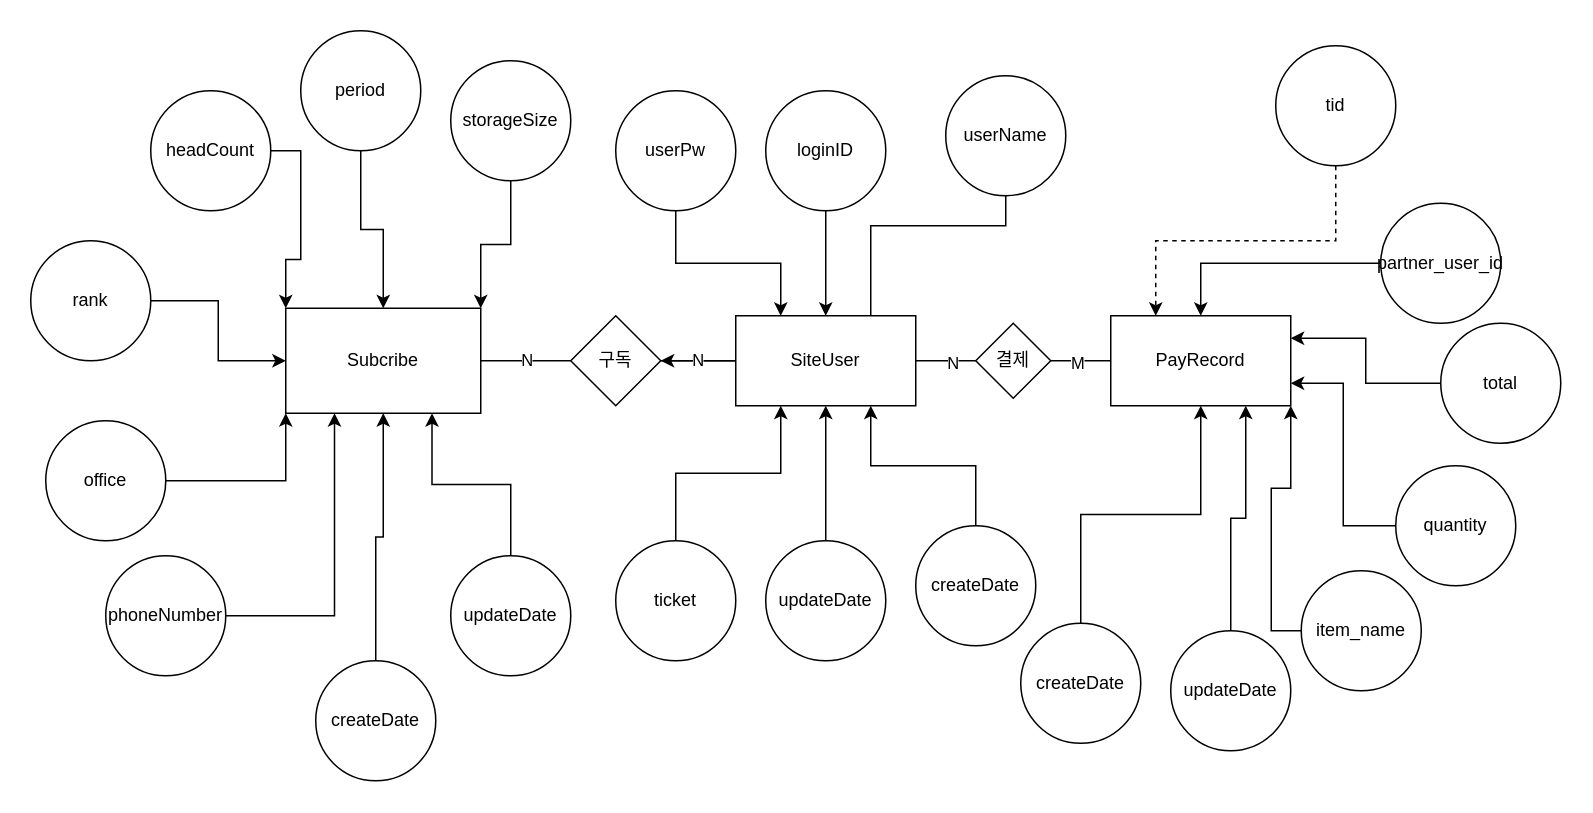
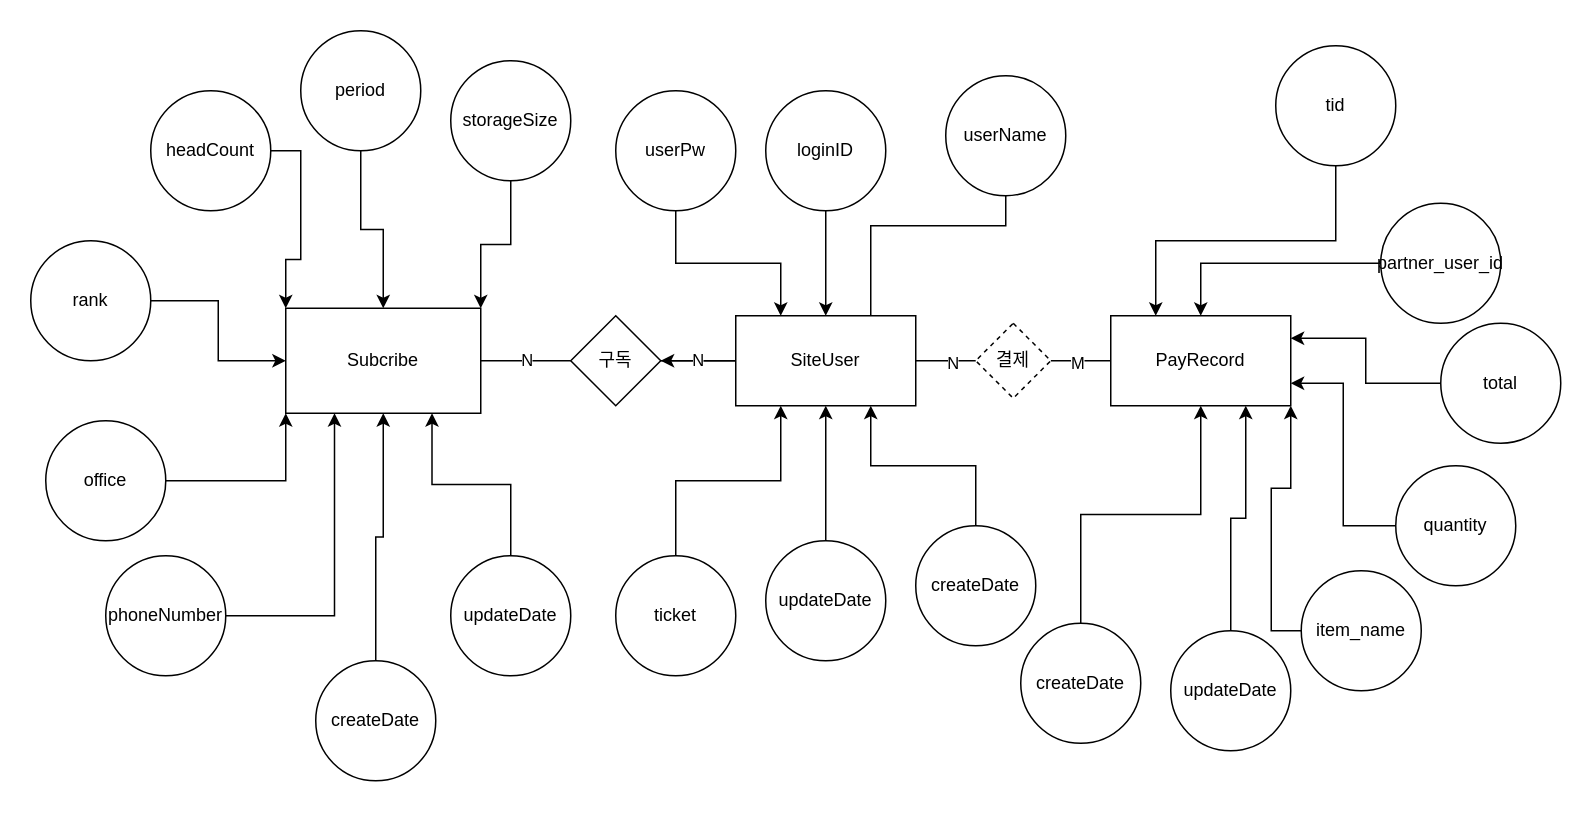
  <mxCell id="0" />
  <mxCell id="1" parent="0" />
  <mxCell id="2" style="edgeStyle=orthogonalEdgeStyle;rounded=0;orthogonalLoop=1;jettySize=auto;html=1;entryX=0;entryY=0.5;entryDx=0;entryDy=0;endArrow=none;endFill=0;" parent="1" source="6" target="14" edge="1"><mxGeometry relative="1" as="geometry" /></mxCell>
  <mxCell id="3" value="N" style="edgeLabel;html=1;align=center;verticalAlign=middle;resizable=0;points=[];" vertex="1" connectable="0" parent="2"><mxGeometry x="0.2" y="-1" relative="1" as="geometry"><mxPoint as="offset" /></mxGeometry></mxCell>
  <mxCell id="4" style="edgeStyle=orthogonalEdgeStyle;rounded=0;orthogonalLoop=1;jettySize=auto;html=1;entryX=1;entryY=0.5;entryDx=0;entryDy=0;endArrow=none;endFill=0;" parent="1" source="6" target="11" edge="1"><mxGeometry relative="1" as="geometry" /></mxCell>
  <mxCell id="5" value="N" style="edgeStyle=orthogonalEdgeStyle;rounded=0;orthogonalLoop=1;jettySize=auto;html=1;" edge="1" parent="1" source="6" target="11"><mxGeometry relative="1" as="geometry" /></mxCell>
  <mxCell id="6" value="SiteUser" style="rounded=0;whiteSpace=wrap;html=1;" parent="1" vertex="1"><mxGeometry x="490" y="210" width="120" height="60" as="geometry" /></mxCell>
  <mxCell id="7" value="PayRecord" style="rounded=0;whiteSpace=wrap;html=1;" parent="1" vertex="1"><mxGeometry x="740" y="210" width="120" height="60" as="geometry" /></mxCell>
  <mxCell id="8" value="Subcribe" style="rounded=0;whiteSpace=wrap;html=1;" parent="1" vertex="1"><mxGeometry x="190" y="205" width="130" height="70" as="geometry" /></mxCell>
  <mxCell id="9" style="edgeStyle=orthogonalEdgeStyle;rounded=0;orthogonalLoop=1;jettySize=auto;html=1;entryX=1;entryY=0.5;entryDx=0;entryDy=0;endArrow=none;endFill=0;" parent="1" source="11" target="8" edge="1"><mxGeometry relative="1" as="geometry" /></mxCell>
  <mxCell id="10" value="N" style="edgeLabel;html=1;align=center;verticalAlign=middle;resizable=0;points=[];" vertex="1" connectable="0" parent="9"><mxGeometry y="-1" relative="1" as="geometry"><mxPoint as="offset" /></mxGeometry></mxCell>
  <mxCell id="11" value="구독" style="rhombus;whiteSpace=wrap;html=1;" parent="1" vertex="1"><mxGeometry x="380" y="210" width="60" height="60" as="geometry" /></mxCell>
  <mxCell id="12" style="edgeStyle=orthogonalEdgeStyle;rounded=0;orthogonalLoop=1;jettySize=auto;html=1;entryX=0;entryY=0.5;entryDx=0;entryDy=0;endArrow=none;endFill=0;" parent="1" source="14" target="7" edge="1"><mxGeometry relative="1" as="geometry" /></mxCell>
  <mxCell id="13" value="M" style="edgeLabel;html=1;align=center;verticalAlign=middle;resizable=0;points=[];" vertex="1" connectable="0" parent="12"><mxGeometry x="-0.15" y="-1" relative="1" as="geometry"><mxPoint as="offset" /></mxGeometry></mxCell>
- <mxCell id="14" value="결제" style="rhombus;whiteSpace=wrap;html=1;" parent="1" vertex="1"><mxGeometry x="650" y="215" width="50" height="50" as="geometry" /></mxCell>
+ <mxCell id="14" value="결제" style="rhombus;whiteSpace=wrap;html=1;dashed=1;" parent="1" vertex="1"><mxGeometry x="650" y="215" width="50" height="50" as="geometry" /></mxCell>
  <mxCell id="15" style="edgeStyle=orthogonalEdgeStyle;rounded=0;orthogonalLoop=1;jettySize=auto;html=1;entryX=0;entryY=0;entryDx=0;entryDy=0;" parent="1" source="16" target="8" edge="1"><mxGeometry relative="1" as="geometry" /></mxCell>
  <mxCell id="16" value="headCount" style="ellipse;whiteSpace=wrap;html=1;rounded=0;" parent="1" vertex="1"><mxGeometry x="100" y="60" width="80" height="80" as="geometry" /></mxCell>
  <mxCell id="17" style="edgeStyle=orthogonalEdgeStyle;rounded=0;orthogonalLoop=1;jettySize=auto;html=1;entryX=0;entryY=1;entryDx=0;entryDy=0;" parent="1" source="18" target="8" edge="1"><mxGeometry relative="1" as="geometry" /></mxCell>
  <mxCell id="18" value="office" style="ellipse;whiteSpace=wrap;html=1;rounded=0;" parent="1" vertex="1"><mxGeometry x="30" y="280" width="80" height="80" as="geometry" /></mxCell>
  <mxCell id="19" style="edgeStyle=orthogonalEdgeStyle;rounded=0;orthogonalLoop=1;jettySize=auto;html=1;entryX=0;entryY=0.5;entryDx=0;entryDy=0;" parent="1" source="20" target="8" edge="1"><mxGeometry relative="1" as="geometry" /></mxCell>
  <mxCell id="20" value="rank" style="ellipse;whiteSpace=wrap;html=1;rounded=0;" parent="1" vertex="1"><mxGeometry x="20" y="160" width="80" height="80" as="geometry" /></mxCell>
  <mxCell id="21" style="edgeStyle=orthogonalEdgeStyle;rounded=0;orthogonalLoop=1;jettySize=auto;html=1;entryX=0.5;entryY=0;entryDx=0;entryDy=0;" parent="1" source="22" target="6" edge="1"><mxGeometry relative="1" as="geometry" /></mxCell>
  <mxCell id="22" value="loginID" style="ellipse;whiteSpace=wrap;html=1;rounded=0;" parent="1" vertex="1"><mxGeometry x="510" y="60" width="80" height="80" as="geometry" /></mxCell>
  <mxCell id="23" style="edgeStyle=orthogonalEdgeStyle;rounded=0;orthogonalLoop=1;jettySize=auto;html=1;entryX=0.25;entryY=1;entryDx=0;entryDy=0;" parent="1" source="24" target="6" edge="1"><mxGeometry relative="1" as="geometry" /></mxCell>
- <mxCell id="24" value="ticket" style="ellipse;whiteSpace=wrap;html=1;rounded=0;" parent="1" vertex="1"><mxGeometry x="410" y="360" width="80" height="80" as="geometry" /></mxCell>
+ <mxCell id="24" value="ticket" style="ellipse;whiteSpace=wrap;html=1;rounded=0;" parent="1" vertex="1"><mxGeometry x="410" y="370" width="80" height="80" as="geometry" /></mxCell>
  <mxCell id="25" style="edgeStyle=orthogonalEdgeStyle;rounded=0;orthogonalLoop=1;jettySize=auto;html=1;entryX=0.75;entryY=1;entryDx=0;entryDy=0;" parent="1" source="26" target="6" edge="1"><mxGeometry relative="1" as="geometry" /></mxCell>
  <mxCell id="26" value="createDate" style="ellipse;whiteSpace=wrap;html=1;rounded=0;" parent="1" vertex="1"><mxGeometry x="610" y="350" width="80" height="80" as="geometry" /></mxCell>
  <mxCell id="27" style="edgeStyle=orthogonalEdgeStyle;rounded=0;orthogonalLoop=1;jettySize=auto;html=1;entryX=0.5;entryY=1;entryDx=0;entryDy=0;" parent="1" source="28" target="6" edge="1"><mxGeometry relative="1" as="geometry" /></mxCell>
  <mxCell id="28" value="updateDate" style="ellipse;whiteSpace=wrap;html=1;rounded=0;" parent="1" vertex="1"><mxGeometry x="510" y="360" width="80" height="80" as="geometry" /></mxCell>
  <mxCell id="29" style="edgeStyle=orthogonalEdgeStyle;rounded=0;orthogonalLoop=1;jettySize=auto;html=1;entryX=0.75;entryY=0;entryDx=0;entryDy=0;endArrow=none;" parent="1" source="30" target="6" edge="1"><mxGeometry relative="1" as="geometry"><Array as="points"><mxPoint x="670" y="150" /><mxPoint x="580" y="150" /></Array></mxGeometry></mxCell>
  <mxCell id="30" value="userName" style="ellipse;whiteSpace=wrap;html=1;rounded=0;" parent="1" vertex="1"><mxGeometry x="630" y="50" width="80" height="80" as="geometry" /></mxCell>
  <mxCell id="31" style="edgeStyle=orthogonalEdgeStyle;rounded=0;orthogonalLoop=1;jettySize=auto;html=1;entryX=0.25;entryY=0;entryDx=0;entryDy=0;" parent="1" source="32" target="6" edge="1"><mxGeometry relative="1" as="geometry" /></mxCell>
  <mxCell id="32" value="userPw" style="ellipse;whiteSpace=wrap;html=1;rounded=0;" parent="1" vertex="1"><mxGeometry x="410" y="60" width="80" height="80" as="geometry" /></mxCell>
  <mxCell id="33" style="edgeStyle=orthogonalEdgeStyle;rounded=0;orthogonalLoop=1;jettySize=auto;html=1;entryX=0.5;entryY=0;entryDx=0;entryDy=0;" parent="1" source="34" target="8" edge="1"><mxGeometry relative="1" as="geometry" /></mxCell>
  <mxCell id="34" value="period" style="ellipse;whiteSpace=wrap;html=1;rounded=0;" parent="1" vertex="1"><mxGeometry x="200" y="20" width="80" height="80" as="geometry" /></mxCell>
  <mxCell id="35" style="edgeStyle=orthogonalEdgeStyle;rounded=0;orthogonalLoop=1;jettySize=auto;html=1;entryX=0.25;entryY=1;entryDx=0;entryDy=0;" parent="1" source="36" target="8" edge="1"><mxGeometry relative="1" as="geometry" /></mxCell>
  <mxCell id="36" value="phoneNumber" style="ellipse;whiteSpace=wrap;html=1;rounded=0;" parent="1" vertex="1"><mxGeometry x="70" y="370" width="80" height="80" as="geometry" /></mxCell>
  <mxCell id="37" style="edgeStyle=orthogonalEdgeStyle;rounded=0;orthogonalLoop=1;jettySize=auto;html=1;entryX=1;entryY=0;entryDx=0;entryDy=0;" parent="1" source="38" target="8" edge="1"><mxGeometry relative="1" as="geometry" /></mxCell>
  <mxCell id="38" value="storageSize" style="ellipse;whiteSpace=wrap;html=1;rounded=0;" parent="1" vertex="1"><mxGeometry x="300" y="40" width="80" height="80" as="geometry" /></mxCell>
  <mxCell id="39" style="edgeStyle=orthogonalEdgeStyle;rounded=0;orthogonalLoop=1;jettySize=auto;html=1;entryX=0.5;entryY=1;entryDx=0;entryDy=0;" parent="1" source="40" target="8" edge="1"><mxGeometry relative="1" as="geometry" /></mxCell>
  <mxCell id="40" value="createDate" style="ellipse;whiteSpace=wrap;html=1;rounded=0;" parent="1" vertex="1"><mxGeometry x="210" y="440" width="80" height="80" as="geometry" /></mxCell>
  <mxCell id="41" style="edgeStyle=orthogonalEdgeStyle;rounded=0;orthogonalLoop=1;jettySize=auto;html=1;entryX=0.75;entryY=1;entryDx=0;entryDy=0;" parent="1" source="42" target="7" edge="1"><mxGeometry relative="1" as="geometry" /></mxCell>
  <mxCell id="42" value="updateDate" style="ellipse;whiteSpace=wrap;html=1;rounded=0;" parent="1" vertex="1"><mxGeometry x="780" y="420" width="80" height="80" as="geometry" /></mxCell>
  <mxCell id="43" style="edgeStyle=orthogonalEdgeStyle;rounded=0;orthogonalLoop=1;jettySize=auto;html=1;entryX=1;entryY=0.75;entryDx=0;entryDy=0;" parent="1" source="44" target="7" edge="1"><mxGeometry relative="1" as="geometry" /></mxCell>
  <mxCell id="44" value="quantity" style="ellipse;whiteSpace=wrap;html=1;rounded=0;" parent="1" vertex="1"><mxGeometry x="930" y="310" width="80" height="80" as="geometry" /></mxCell>
  <mxCell id="45" style="edgeStyle=orthogonalEdgeStyle;rounded=0;orthogonalLoop=1;jettySize=auto;html=1;entryX=1;entryY=0.25;entryDx=0;entryDy=0;" parent="1" source="46" target="7" edge="1"><mxGeometry relative="1" as="geometry" /></mxCell>
  <mxCell id="46" value="total" style="ellipse;whiteSpace=wrap;html=1;rounded=0;" parent="1" vertex="1"><mxGeometry x="960" y="215" width="80" height="80" as="geometry" /></mxCell>
  <mxCell id="47" style="edgeStyle=orthogonalEdgeStyle;rounded=0;orthogonalLoop=1;jettySize=auto;html=1;entryX=0.5;entryY=0;entryDx=0;entryDy=0;" parent="1" source="48" target="7" edge="1"><mxGeometry relative="1" as="geometry" /></mxCell>
  <mxCell id="48" value="partner_user_id" style="ellipse;whiteSpace=wrap;html=1;rounded=0;" parent="1" vertex="1"><mxGeometry x="920" y="135" width="80" height="80" as="geometry" /></mxCell>
- <mxCell id="49" style="edgeStyle=orthogonalEdgeStyle;rounded=0;orthogonalLoop=1;jettySize=auto;html=1;entryX=0.25;entryY=0;entryDx=0;entryDy=0;dashed=1;" parent="1" source="50" target="7" edge="1"><mxGeometry relative="1" as="geometry" /></mxCell>
+ <mxCell id="49" style="edgeStyle=orthogonalEdgeStyle;rounded=0;orthogonalLoop=1;jettySize=auto;html=1;entryX=0.25;entryY=0;entryDx=0;entryDy=0;" parent="1" source="50" target="7" edge="1"><mxGeometry relative="1" as="geometry" /></mxCell>
  <mxCell id="50" value="tid" style="ellipse;whiteSpace=wrap;html=1;rounded=0;" parent="1" vertex="1"><mxGeometry x="850" y="30" width="80" height="80" as="geometry" /></mxCell>
  <mxCell id="51" style="edgeStyle=orthogonalEdgeStyle;rounded=0;orthogonalLoop=1;jettySize=auto;html=1;entryX=0.75;entryY=1;entryDx=0;entryDy=0;" parent="1" source="52" target="8" edge="1"><mxGeometry relative="1" as="geometry" /></mxCell>
  <mxCell id="52" value="updateDate" style="ellipse;whiteSpace=wrap;html=1;rounded=0;" parent="1" vertex="1"><mxGeometry x="300" y="370" width="80" height="80" as="geometry" /></mxCell>
  <mxCell id="53" style="edgeStyle=orthogonalEdgeStyle;rounded=0;orthogonalLoop=1;jettySize=auto;html=1;entryX=0.5;entryY=1;entryDx=0;entryDy=0;" parent="1" source="54" target="7" edge="1"><mxGeometry relative="1" as="geometry" /></mxCell>
  <mxCell id="54" value="createDate" style="ellipse;whiteSpace=wrap;html=1;rounded=0;" parent="1" vertex="1"><mxGeometry x="680" y="415" width="80" height="80" as="geometry" /></mxCell>
  <mxCell id="55" style="edgeStyle=orthogonalEdgeStyle;rounded=0;orthogonalLoop=1;jettySize=auto;html=1;entryX=1;entryY=1;entryDx=0;entryDy=0;" parent="1" source="56" target="7" edge="1"><mxGeometry relative="1" as="geometry" /></mxCell>
  <mxCell id="56" value="item_name" style="ellipse;whiteSpace=wrap;html=1;rounded=0;" parent="1" vertex="1"><mxGeometry x="867" y="380" width="80" height="80" as="geometry" /></mxCell>
